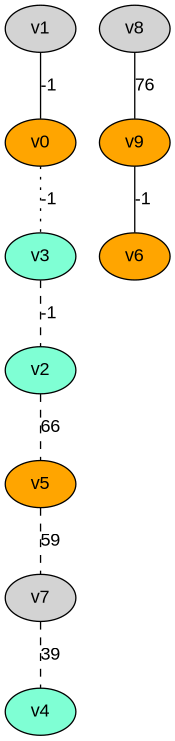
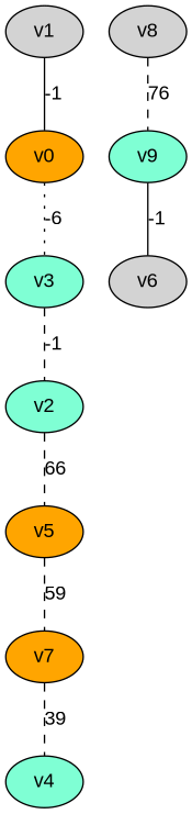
  graph {
    fontname="Liberation Sans"
    node [fillcolor=aquamarine fontname="Liberation Sans" style=filled]
    edge [fontname="Liberation Sans" style=dashed]
    v1 [fillcolor=lightgrey]
    v0 [fillcolor=orange]
    v3
    v2
    v5 [fillcolor=orange]
-   v7 [fillcolor=lightgrey]
+   v7 [fillcolor=orange]
    v4
    v8 [fillcolor=lightgrey]
-   v9 [fillcolor=orange]
-   v6 [fillcolor=orange]
+   v9
+   v6 [fillcolor=lightgrey]
    v1 -- v0 [label=-1 style=solid]
-   v0 -- v3 [label=-1 style=dotted]
+   v0 -- v3 [label=-6 style=dotted]
    v3 -- v2 [label=-1]
    v2 -- v5 [label=66]
    v5 -- v7 [label=59]
    v7 -- v4 [label=39]
-   v8 -- v9 [label=76 style=solid]
+   v8 -- v9 [label=76]
    v9 -- v6 [label=-1 style=solid]
  }
